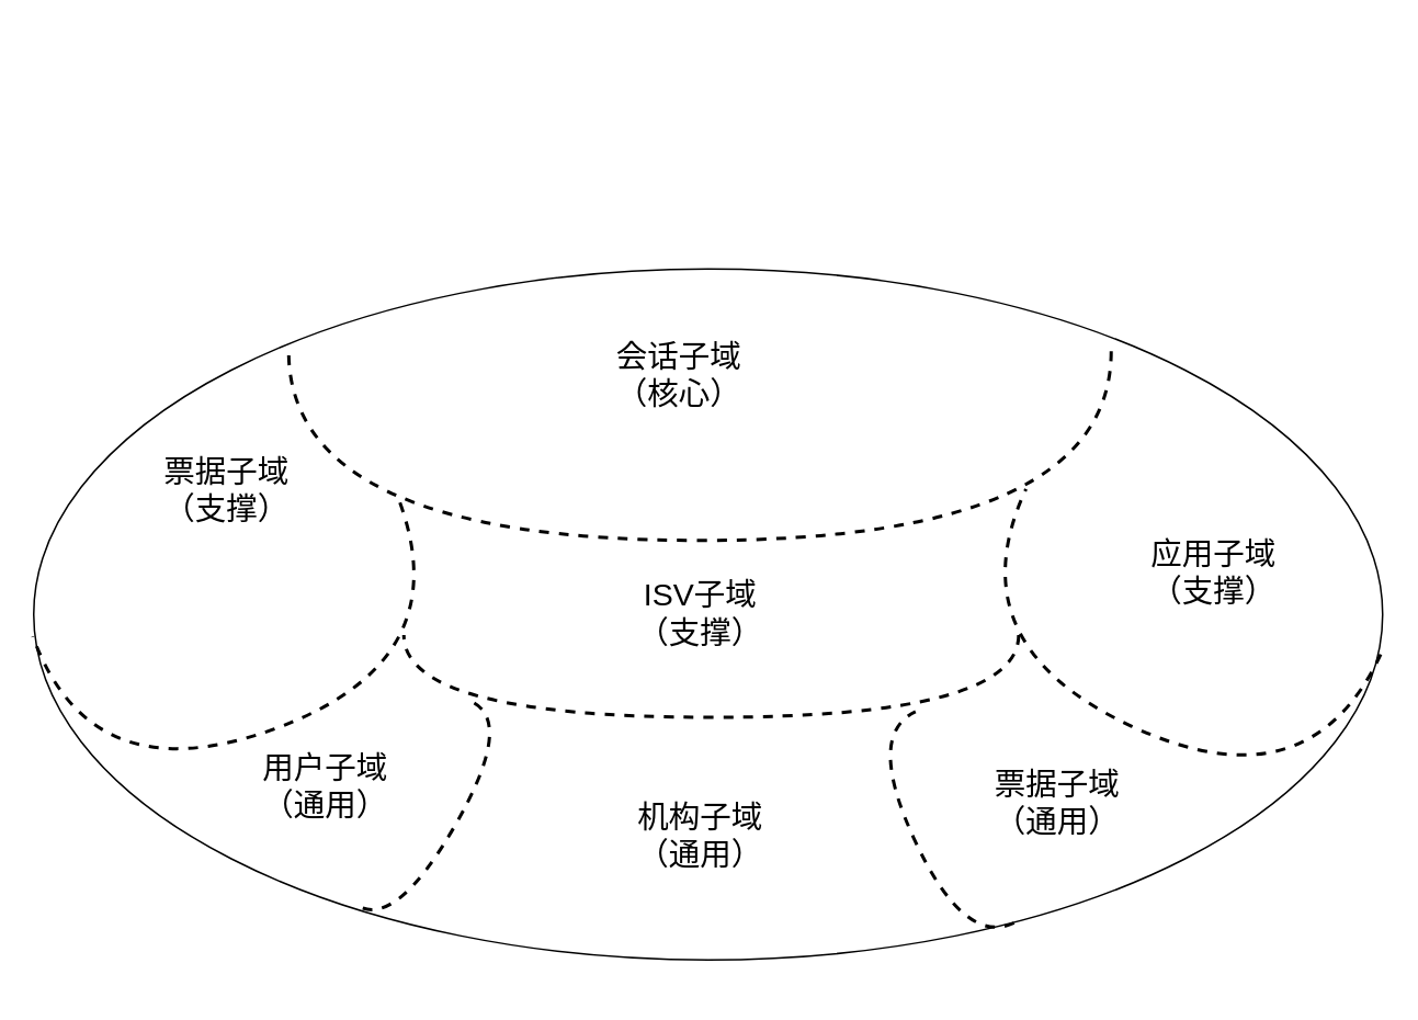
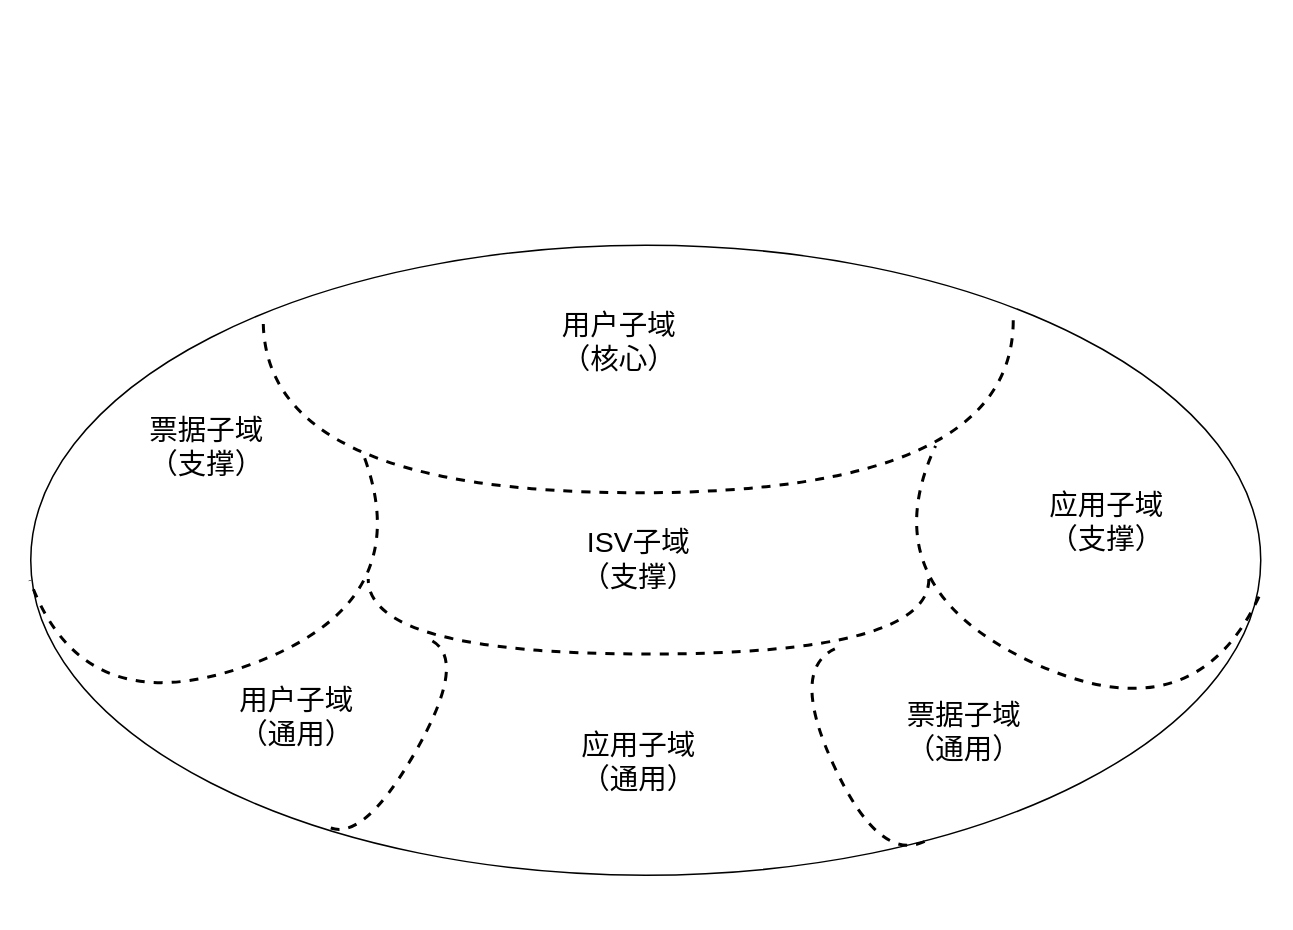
  <mxCell id="0" />
  <mxCell id="1" parent="0" />
  <mxCell id="2" value="" style="ellipse;whiteSpace=wrap;html=1;" vertex="1" parent="1"><mxGeometry x="20" y="163" width="820" height="420" as="geometry" /></mxCell>
  <mxCell id="3" value="" style="shape=requiredInterface;html=1;verticalLabelPosition=bottom;dashed=1;strokeWidth=2;fillColor=none;fontColor=#FF3333;align=left;rotation=90;" vertex="1" parent="1"><mxGeometry x="367.5" y="20.5" width="115" height="500" as="geometry" /></mxCell>
- <mxCell id="4" value="会话子域&lt;br&gt;（核心）" style="text;html=1;strokeColor=none;fillColor=none;align=center;verticalAlign=middle;whiteSpace=wrap;rounded=0;fontSize=19;" vertex="1" parent="1"><mxGeometry x="365" y="213" width="95" height="30" as="geometry" /></mxCell>
+ <mxCell id="4" value="用户子域&lt;br&gt;（核心）" style="text;html=1;strokeColor=none;fillColor=none;align=center;verticalAlign=middle;whiteSpace=wrap;rounded=0;fontSize=19;" vertex="1" parent="1"><mxGeometry x="365" y="213" width="95" height="30" as="geometry" /></mxCell>
  <mxCell id="5" value="" style="shape=requiredInterface;html=1;verticalLabelPosition=bottom;dashed=1;strokeWidth=2;fillColor=none;fontColor=#FF3333;align=left;rotation=-20;direction=south;" vertex="1" parent="1"><mxGeometry x="29.92" y="342.57" width="237.5" height="103.13" as="geometry" /></mxCell>
  <mxCell id="6" value="票据子域&lt;br&gt;（支撑）" style="text;html=1;strokeColor=none;fillColor=none;align=center;verticalAlign=middle;whiteSpace=wrap;rounded=0;fontSize=19;" vertex="1" parent="1"><mxGeometry x="90" y="283" width="95" height="30" as="geometry" /></mxCell>
  <mxCell id="7" value="" style="shape=requiredInterface;html=1;verticalLabelPosition=bottom;dashed=1;strokeWidth=2;fillColor=none;fontColor=#FF3333;align=left;rotation=25;direction=south;" vertex="1" parent="1"><mxGeometry x="590.2" y="342.11" width="237.89" height="103.6" as="geometry" /></mxCell>
  <mxCell id="8" value="应用子域&lt;br&gt;（支撑）" style="text;html=1;strokeColor=none;fillColor=none;align=center;verticalAlign=middle;whiteSpace=wrap;rounded=0;fontSize=19;" vertex="1" parent="1"><mxGeometry x="690" y="333" width="95" height="30" as="geometry" /></mxCell>
  <mxCell id="9" value="" style="shape=requiredInterface;html=1;verticalLabelPosition=bottom;dashed=1;strokeWidth=2;fillColor=none;fontColor=#FF3333;align=left;rotation=90;" vertex="1" parent="1"><mxGeometry x="406.88" y="223.63" width="50" height="373.75" as="geometry" /></mxCell>
  <mxCell id="10" value="ISV子域&lt;br&gt;（支撑）" style="text;html=1;strokeColor=none;fillColor=none;align=center;verticalAlign=middle;whiteSpace=wrap;rounded=0;fontSize=19;" vertex="1" parent="1"><mxGeometry x="377.5" y="358" width="95" height="30" as="geometry" /></mxCell>
  <mxCell id="11" value="" style="shape=requiredInterface;html=1;verticalLabelPosition=bottom;dashed=1;strokeWidth=2;fillColor=none;fontColor=#FF3333;align=left;rotation=-60;direction=south;" vertex="1" parent="1"><mxGeometry x="192.88" y="481.64" width="142.19" height="27.11" as="geometry" /></mxCell>
  <mxCell id="12" value="" style="shape=requiredInterface;html=1;verticalLabelPosition=bottom;dashed=1;strokeWidth=2;fillColor=none;fontColor=#FF3333;align=left;rotation=65;direction=south;" vertex="1" parent="1"><mxGeometry x="500" y="486.65" width="141.66" height="33.46" as="geometry" /></mxCell>
  <mxCell id="13" value="用户子域&lt;br&gt;（通用）" style="text;html=1;strokeColor=none;fillColor=none;align=center;verticalAlign=middle;whiteSpace=wrap;rounded=0;fontSize=19;" vertex="1" parent="1"><mxGeometry x="150" y="463" width="95" height="30" as="geometry" /></mxCell>
- <mxCell id="14" value="机构子域&lt;br&gt;（通用）" style="text;html=1;strokeColor=none;fillColor=none;align=center;verticalAlign=middle;whiteSpace=wrap;rounded=0;fontSize=19;" vertex="1" parent="1"><mxGeometry x="377.5" y="493" width="95" height="30" as="geometry" /></mxCell>
+ <mxCell id="14" value="应用子域&lt;br&gt;（通用）" style="text;html=1;strokeColor=none;fillColor=none;align=center;verticalAlign=middle;whiteSpace=wrap;rounded=0;fontSize=19;" vertex="1" parent="1"><mxGeometry x="377.5" y="493" width="95" height="30" as="geometry" /></mxCell>
  <mxCell id="15" value="票据子域&lt;br&gt;（通用）" style="text;html=1;strokeColor=none;fillColor=none;align=center;verticalAlign=middle;whiteSpace=wrap;rounded=0;fontSize=19;" vertex="1" parent="1"><mxGeometry x="595" y="473" width="95" height="30" as="geometry" /></mxCell>
